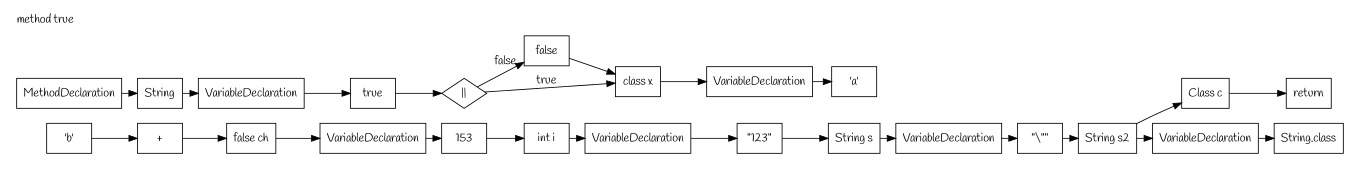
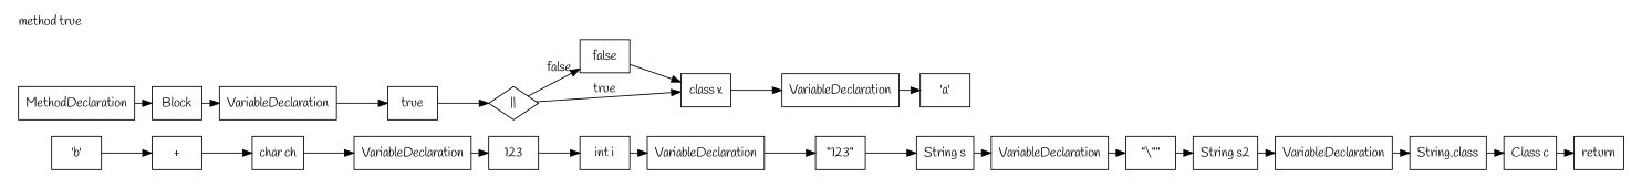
  digraph {
    compound=true
    fontname=Handlee
    rankdir=LR
    node [fillcolor=white fontname=Handlee shape=rect style=filled]
    edge [fontname=Handlee]
    n1 [label=MethodDeclaration]
-   n2 [label=String]
+   n2 [label=Block]
    n3 [label=VariableDeclaration]
    n4 [label="class x"]
    n5 [label="||" shape=diamond]
    n6 [label=true]
    n7 [label=false]
    n8 [label=VariableDeclaration]
-   n9 [label="false ch"]
+   n9 [label="char ch"]
    n10 [label="+"]
    n11 [label="'a'"]
    n12 [label="'b'"]
    n13 [label=VariableDeclaration]
    n14 [label="int i"]
-   n15 [label=153]
+   n15 [label=123]
    n16 [label=VariableDeclaration]
    n17 [label="String s"]
    n18 [label="\"123\""]
    n19 [label=VariableDeclaration]
    n20 [label="String s2"]
    n21 [label="\"\\\"\""]
    n22 [label=VariableDeclaration]
    n23 [label="Class c"]
    n24 [label="String.class"]
    n25 [label=return]
    subgraph cluster_1 {
      label="method true"
      labeljust=l
      pencolor=transparent
      ranksep=0.5
      n1
      n2
      n3
      n4
      n5
      n6
      n7
      n8
      n9
      n10
      n11
      n12
      n13
      n14
      n15
      n16
      n17
      n18
      n19
      n20
      n21
      n22
      n23
      n24
      n25
    }
    n1 -> n2
    n2 -> n3
    n3 -> n6
    n4 -> n8
    n5 -> n4 [label=true]
    n5 -> n7 [label=false]
    n6 -> n5
    n7 -> n4
    n8 -> n11
    n9 -> n13
    n10 -> n9
    n12 -> n10
    n13 -> n15
    n14 -> n16
    n15 -> n14
    n16 -> n18
    n17 -> n19
    n18 -> n17
    n19 -> n21
    n20 -> n22
    n21 -> n20
    n22 -> n24
    n23 -> n25
-   n20 -> n23
+   n24 -> n23
  }
